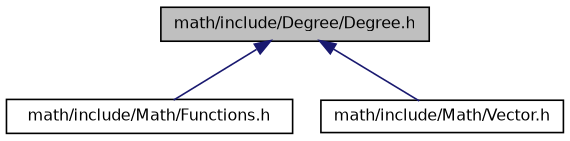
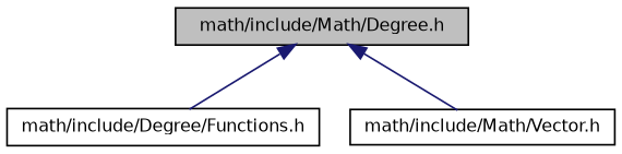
  digraph {
    node [color=black fillcolor=white fontname=Helvetica fontsize=10 shape=record style=filled]
    edge [color=midnightblue dir=back fontname=Helvetica fontsize=10 labelfontname=Helvetica labelfontsize=10 style=solid]
-   n1 [fillcolor=grey75 fontcolor=black height=0.2 label="math/include/Degree/Degree.h" width=0.4]
-   n2 [height=0.2 label="math/include/Math/Functions.h" width=0.4]
+   n1 [fillcolor=grey75 fontcolor=black height=0.2 label="math/include/Math/Degree.h" width=0.4]
+   n2 [height=0.2 label="math/include/Degree/Functions.h" width=0.4]
    n3 [height=0.2 label="math/include/Math/Vector.h" width=0.4]
    n1 -> n2
    n1 -> n3
  }
